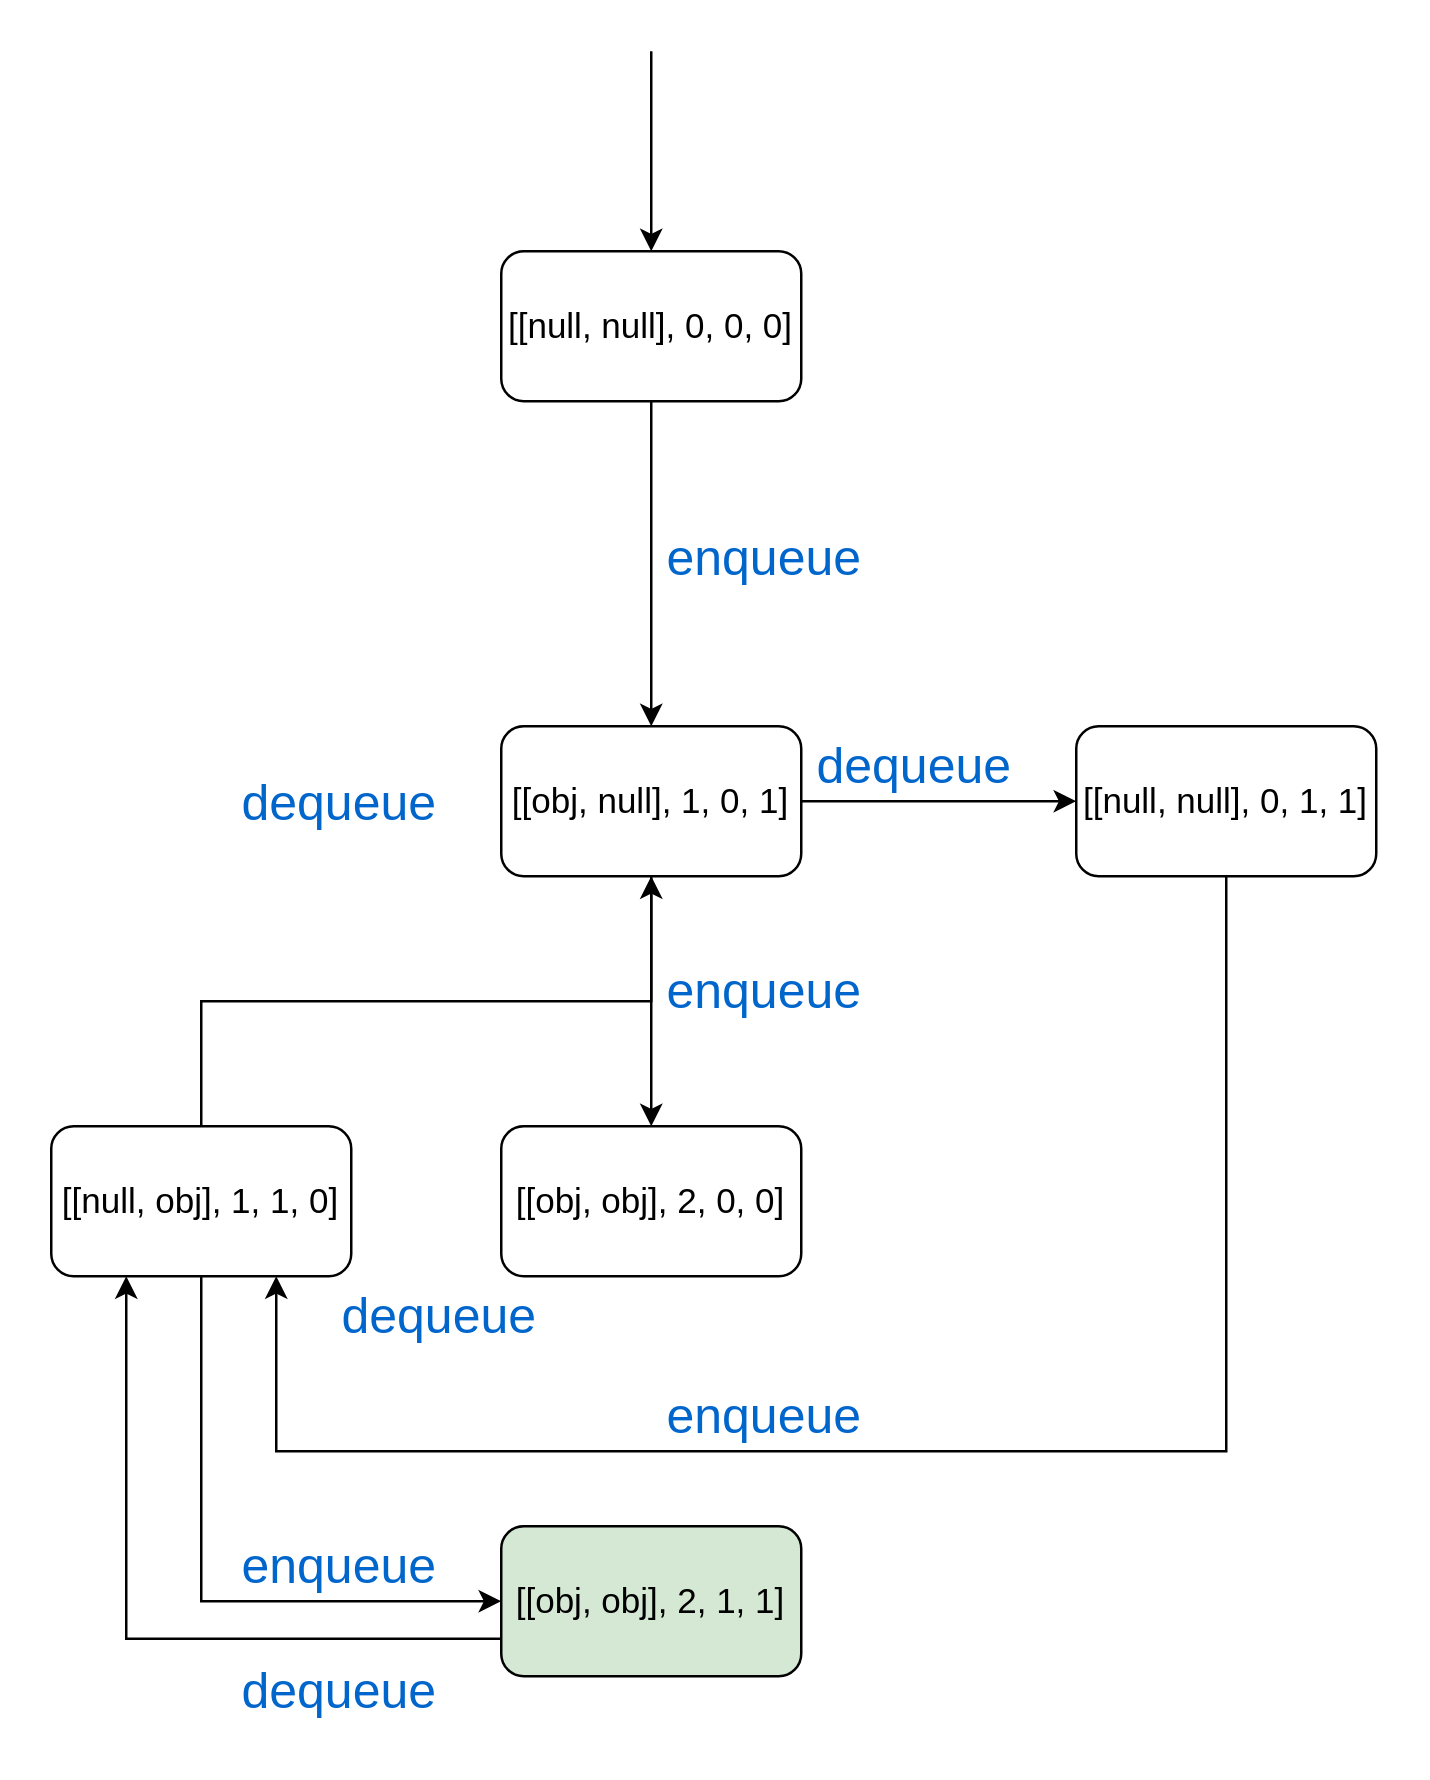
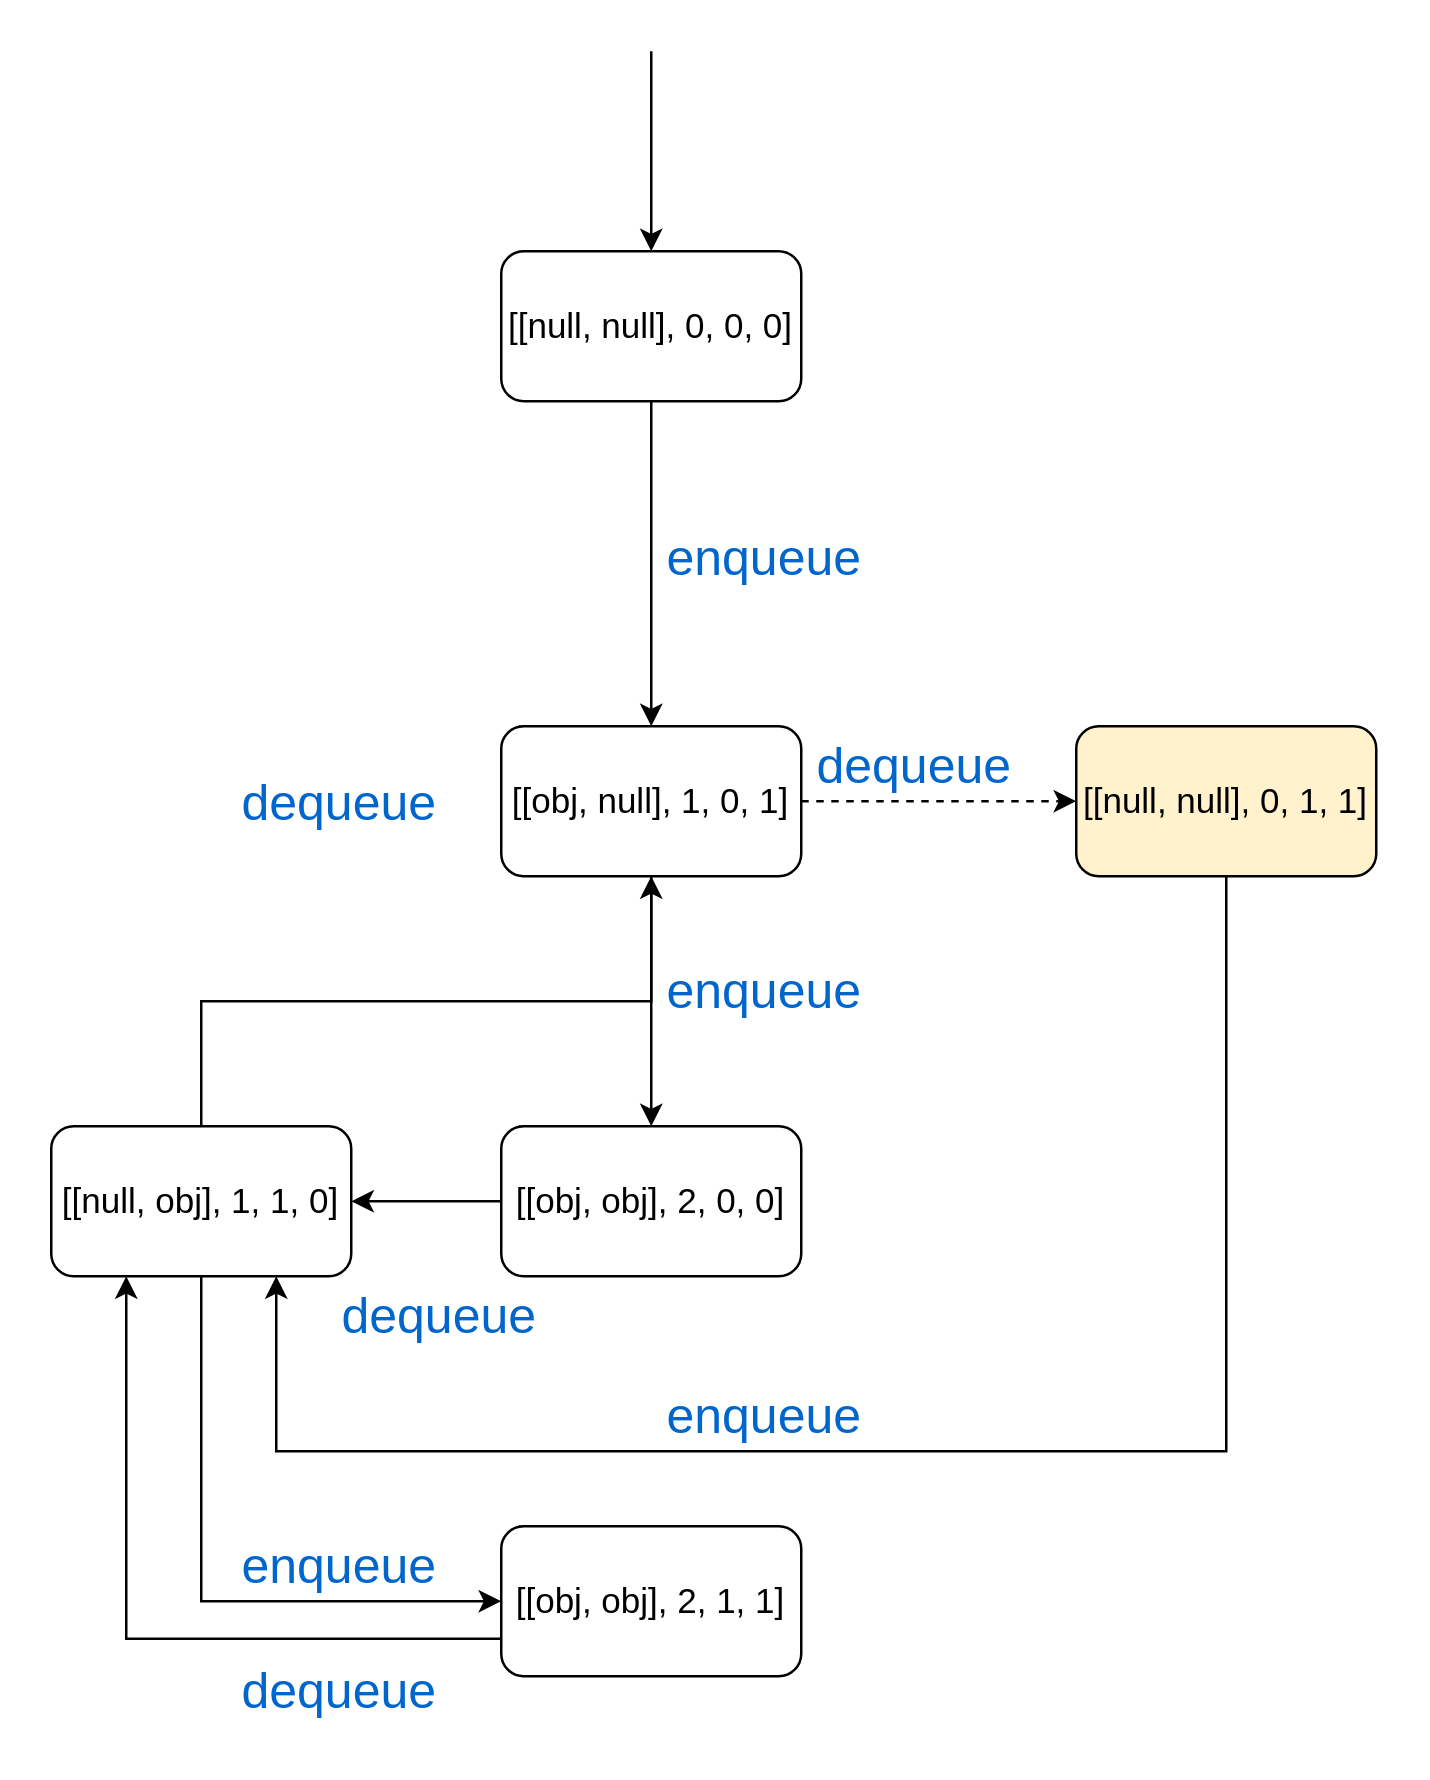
  <mxCell id="0" />
  <mxCell id="1" parent="0" />
  <mxCell id="2" style="edgeStyle=orthogonalEdgeStyle;rounded=0;orthogonalLoop=1;jettySize=auto;html=1;exitX=0.5;exitY=1;exitDx=0;exitDy=0;entryX=0.5;entryY=0;entryDx=0;entryDy=0;fontSize=14;fontStyle=0" parent="1" source="3" target="6" edge="1"><mxGeometry relative="1" as="geometry" /></mxCell>
  <mxCell id="3" value="[[null, null], 0, 0, 0]" style="rounded=1;whiteSpace=wrap;html=1;fontSize=14;fontStyle=0" parent="1" vertex="1"><mxGeometry x="200" y="100" width="120" height="60" as="geometry" /></mxCell>
  <mxCell id="4" style="edgeStyle=orthogonalEdgeStyle;rounded=0;orthogonalLoop=1;jettySize=auto;html=1;exitX=0.5;exitY=1;exitDx=0;exitDy=0;fontSize=14;fontStyle=0" parent="1" source="6" target="8" edge="1"><mxGeometry relative="1" as="geometry" /></mxCell>
- <mxCell id="5" style="edgeStyle=orthogonalEdgeStyle;rounded=0;orthogonalLoop=1;jettySize=auto;html=1;exitX=1;exitY=0.5;exitDx=0;exitDy=0;entryX=0;entryY=0.5;entryDx=0;entryDy=0;fontSize=14;fontStyle=0" parent="1" source="6" target="10" edge="1"><mxGeometry relative="1" as="geometry" /></mxCell>
+ <mxCell id="5" style="edgeStyle=orthogonalEdgeStyle;rounded=0;orthogonalLoop=1;jettySize=auto;html=1;exitX=1;exitY=0.5;exitDx=0;exitDy=0;entryX=0;entryY=0.5;entryDx=0;entryDy=0;fontSize=14;fontStyle=0;dashed=1;" parent="1" source="6" target="10" edge="1"><mxGeometry relative="1" as="geometry" /></mxCell>
  <mxCell id="6" value="[[obj, null], 1, 0, 1]" style="rounded=1;whiteSpace=wrap;html=1;fontSize=14;fontStyle=0" parent="1" vertex="1"><mxGeometry x="200" y="290" width="120" height="60" as="geometry" /></mxCell>
+ <mxCell id="7" style="edgeStyle=orthogonalEdgeStyle;rounded=0;orthogonalLoop=1;jettySize=auto;html=1;exitX=0;exitY=0.5;exitDx=0;exitDy=0;entryX=1;entryY=0.5;entryDx=0;entryDy=0;fontSize=14;fontStyle=0" parent="1" source="8" target="13" edge="1"><mxGeometry relative="1" as="geometry" /></mxCell>
  <mxCell id="8" value="[[obj, obj], 2, 0, 0]" style="rounded=1;whiteSpace=wrap;html=1;fontSize=14;fontStyle=0" parent="1" vertex="1"><mxGeometry x="200" y="450" width="120" height="60" as="geometry" /></mxCell>
  <mxCell id="9" style="edgeStyle=orthogonalEdgeStyle;rounded=0;orthogonalLoop=1;jettySize=auto;html=1;entryX=0.75;entryY=1;entryDx=0;entryDy=0;fontSize=14;fontStyle=0" parent="1" target="13" edge="1"><mxGeometry relative="1" as="geometry"><mxPoint x="490" y="350" as="sourcePoint" /><Array as="points"><mxPoint x="490" y="580" /><mxPoint x="110" y="580" /></Array></mxGeometry></mxCell>
- <mxCell id="10" value="[[null, null], 0, 1, 1]" style="rounded=1;whiteSpace=wrap;html=1;fontSize=14;fontStyle=0" parent="1" vertex="1"><mxGeometry x="430" y="290" width="120" height="60" as="geometry" /></mxCell>
+ <mxCell id="10" value="[[null, null], 0, 1, 1]" style="rounded=1;whiteSpace=wrap;html=1;fontSize=14;fontStyle=0;fillColor=#fff2cc;" parent="1" vertex="1"><mxGeometry x="430" y="290" width="120" height="60" as="geometry" /></mxCell>
  <mxCell id="11" style="edgeStyle=orthogonalEdgeStyle;rounded=0;orthogonalLoop=1;jettySize=auto;html=1;exitX=0.5;exitY=0;exitDx=0;exitDy=0;fontSize=14;fontStyle=0;" parent="1" source="13" target="6" edge="1"><mxGeometry relative="1" as="geometry" /></mxCell>
  <mxCell id="12" style="edgeStyle=orthogonalEdgeStyle;rounded=0;orthogonalLoop=1;jettySize=auto;html=1;exitX=0.5;exitY=1;exitDx=0;exitDy=0;entryX=0;entryY=0.5;entryDx=0;entryDy=0;fontSize=14;fontStyle=0" parent="1" source="13" target="15" edge="1"><mxGeometry relative="1" as="geometry" /></mxCell>
  <mxCell id="13" value="[[null, obj], 1, 1, 0]" style="rounded=1;whiteSpace=wrap;html=1;fontSize=14;fontStyle=0" parent="1" vertex="1"><mxGeometry x="20" y="450" width="120" height="60" as="geometry" /></mxCell>
  <mxCell id="14" style="edgeStyle=orthogonalEdgeStyle;rounded=0;orthogonalLoop=1;jettySize=auto;html=1;exitX=0;exitY=0.75;exitDx=0;exitDy=0;entryX=0.25;entryY=1;entryDx=0;entryDy=0;fontSize=14;fontStyle=0" parent="1" source="15" target="13" edge="1"><mxGeometry relative="1" as="geometry" /></mxCell>
- <mxCell id="15" value="[[obj, obj], 2, 1, 1]" style="rounded=1;whiteSpace=wrap;html=1;fontSize=14;fontStyle=0;fillColor=#d5e8d4;" parent="1" vertex="1"><mxGeometry x="200" y="610" width="120" height="60" as="geometry" /></mxCell>
+ <mxCell id="15" value="[[obj, obj], 2, 1, 1]" style="rounded=1;whiteSpace=wrap;html=1;fontSize=14;fontStyle=0" parent="1" vertex="1"><mxGeometry x="200" y="610" width="120" height="60" as="geometry" /></mxCell>
  <mxCell id="16" value="enqueue" style="text;html=1;align=center;verticalAlign=middle;resizable=0;points=[];;autosize=1;fontSize=20;fontColor=#0066CC;" parent="1" vertex="1"><mxGeometry x="260" y="207" width="90" height="30" as="geometry" /></mxCell>
  <mxCell id="17" value="enqueue" style="text;html=1;align=center;verticalAlign=middle;resizable=0;points=[];;autosize=1;fontSize=20;fontColor=#0066CC;" parent="1" vertex="1"><mxGeometry x="260" y="380" width="90" height="30" as="geometry" /></mxCell>
  <mxCell id="18" value="enqueue" style="text;html=1;align=center;verticalAlign=middle;resizable=0;points=[];;autosize=1;fontSize=20;fontColor=#0066CC;" parent="1" vertex="1"><mxGeometry x="260" y="550" width="90" height="30" as="geometry" /></mxCell>
  <mxCell id="19" value="enqueue" style="text;html=1;align=center;verticalAlign=middle;resizable=0;points=[];;autosize=1;fontSize=20;fontColor=#0066CC;" parent="1" vertex="1"><mxGeometry x="90" y="610" width="90" height="30" as="geometry" /></mxCell>
  <mxCell id="20" value="dequeue" style="text;html=1;align=center;verticalAlign=middle;resizable=0;points=[];;autosize=1;fontSize=20;fontColor=#0066CC;" parent="1" vertex="1"><mxGeometry x="90" y="305" width="90" height="30" as="geometry" /></mxCell>
  <mxCell id="21" value="dequeue" style="text;html=1;align=center;verticalAlign=middle;resizable=0;points=[];;autosize=1;fontSize=20;fontColor=#0066CC;" parent="1" vertex="1"><mxGeometry x="90" y="660" width="90" height="30" as="geometry" /></mxCell>
  <mxCell id="22" value="dequeue" style="text;html=1;align=center;verticalAlign=middle;resizable=0;points=[];;autosize=1;fontSize=20;fontColor=#0066CC;" parent="1" vertex="1"><mxGeometry x="130" y="510" width="90" height="30" as="geometry" /></mxCell>
  <mxCell id="23" value="dequeue" style="text;html=1;align=center;verticalAlign=middle;resizable=0;points=[];;autosize=1;fontSize=20;fontColor=#0066CC;" parent="1" vertex="1"><mxGeometry x="320" y="290" width="90" height="30" as="geometry" /></mxCell>
  <mxCell id="24" style="edgeStyle=orthogonalEdgeStyle;rounded=0;orthogonalLoop=1;jettySize=auto;html=1;entryX=0.5;entryY=0;entryDx=0;entryDy=0;fontSize=14;fontStyle=0" edge="1" parent="1"><mxGeometry relative="1" as="geometry"><mxPoint x="260" y="20" as="sourcePoint" /><mxPoint x="260" y="100" as="targetPoint" /></mxGeometry></mxCell>
